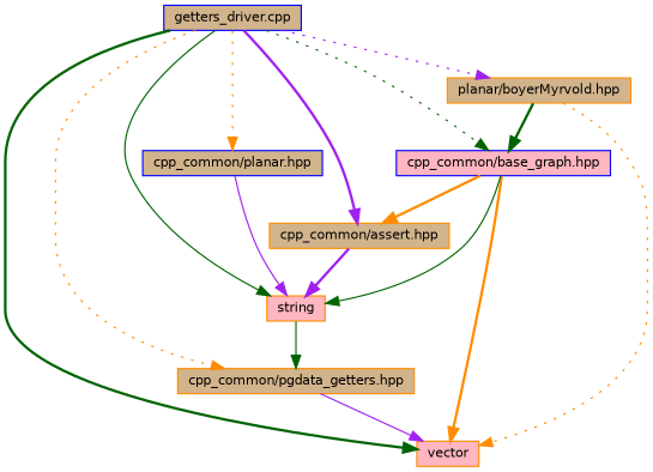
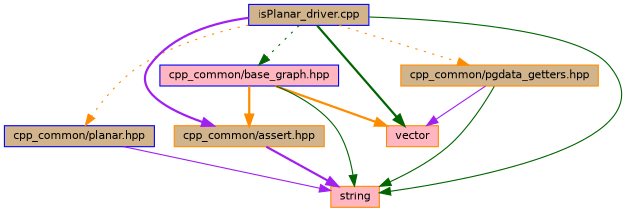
  digraph {
    node [color=darkorange fillcolor=tan fontname=Helvetica fontsize=10 shape=box style=filled]
    edge [color=darkgreen fontname=Helvetica fontsize=10 labelfontname=Helvetica labelfontsize=10 style=bold]
-   n1 [color=blue fontcolor=black height=0.2 label="getters_driver.cpp" width=0.4]
+   n1 [color=blue fontcolor=black height=0.2 label="isPlanar_driver.cpp" width=0.4]
    n2 [fillcolor=lightpink height=0.2 label=vector width=0.4]
    n3 [fillcolor=lightpink height=0.2 label=string width=0.4]
    n4 [color=blue height=0.2 label="cpp_common/planar.hpp" width=0.4]
    n5 [height=0.2 label="cpp_common/assert.hpp" width=0.4]
    n6 [height=0.2 label="cpp_common/pgdata_getters.hpp" width=0.4]
-   n7 [height=0.2 label="planar/boyerMyrvold.hpp" width=0.4]
    n8 [color=blue fillcolor=lightpink height=0.2 label="cpp_common/base_graph.hpp" width=0.4]
    n1 -> n2
    n1 -> n3 [style=solid]
    n1 -> n4 [color=darkorange style=dotted]
    n1 -> n5 [color=purple]
    n1 -> n6 [color=darkorange style=dotted]
-   n1 -> n7 [color=purple style=dotted]
    n1 -> n8 [style=dotted]
    n4 -> n3 [color=purple style=solid]
    n5 -> n3 [color=purple]
    n6 -> n2 [color=purple style=solid]
-   n3 -> n6 [style=solid]
-   n7 -> n2 [color=darkorange style=dotted]
-   n7 -> n8
+   n6 -> n3 [style=solid]
    n8 -> n2 [color=darkorange]
    n8 -> n3 [style=solid]
    n8 -> n5 [color=darkorange]
  }
